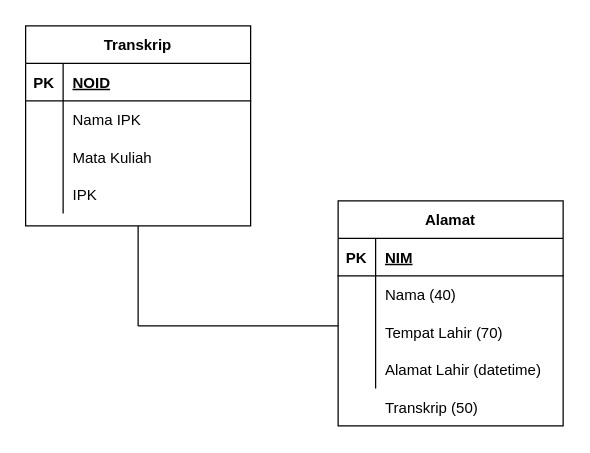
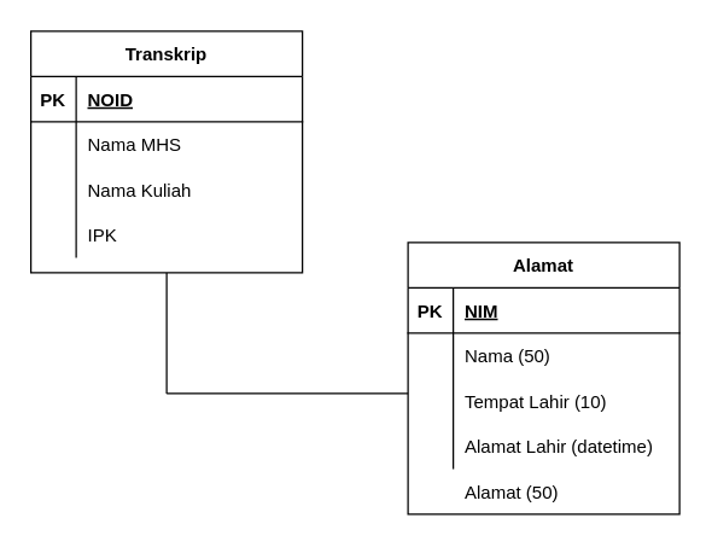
  <mxCell id="0" />
  <mxCell id="1" parent="0" />
  <mxCell id="2" value="Alamat" style="shape=table;startSize=30;container=1;collapsible=1;childLayout=tableLayout;fixedRows=1;rowLines=0;fontStyle=1;align=center;resizeLast=1;fillColor=none;" vertex="1" parent="1"><mxGeometry x="270" y="160" width="180" height="180" as="geometry" /></mxCell>
  <mxCell id="3" value="" style="shape=tableRow;horizontal=0;startSize=0;swimlaneHead=0;swimlaneBody=0;fillColor=none;collapsible=0;dropTarget=0;points=[[0,0.5],[1,0.5]];portConstraint=eastwest;top=0;left=0;right=0;bottom=1;" vertex="1" parent="2"><mxGeometry y="30" width="180" height="30" as="geometry" /></mxCell>
  <mxCell id="4" value="PK" style="shape=partialRectangle;connectable=0;fillColor=none;top=0;left=0;bottom=0;right=0;fontStyle=1;overflow=hidden;" vertex="1" parent="3"><mxGeometry width="30" height="30" as="geometry"><mxRectangle width="30" height="30" as="alternateBounds" /></mxGeometry></mxCell>
  <mxCell id="5" value="NIM" style="shape=partialRectangle;connectable=0;fillColor=none;top=0;left=0;bottom=0;right=0;align=left;spacingLeft=6;fontStyle=5;overflow=hidden;" vertex="1" parent="3"><mxGeometry x="30" width="150" height="30" as="geometry"><mxRectangle width="150" height="30" as="alternateBounds" /></mxGeometry></mxCell>
  <mxCell id="6" value="" style="shape=tableRow;horizontal=0;startSize=0;swimlaneHead=0;swimlaneBody=0;fillColor=none;collapsible=0;dropTarget=0;points=[[0,0.5],[1,0.5]];portConstraint=eastwest;top=0;left=0;right=0;bottom=0;" vertex="1" parent="2"><mxGeometry y="60" width="180" height="30" as="geometry" /></mxCell>
  <mxCell id="7" value="" style="shape=partialRectangle;connectable=0;fillColor=none;top=0;left=0;bottom=0;right=0;editable=1;overflow=hidden;" vertex="1" parent="6"><mxGeometry width="30" height="30" as="geometry"><mxRectangle width="30" height="30" as="alternateBounds" /></mxGeometry></mxCell>
- <mxCell id="8" value="Nama (40)" style="shape=partialRectangle;connectable=0;fillColor=none;top=0;left=0;bottom=0;right=0;align=left;spacingLeft=6;overflow=hidden;" vertex="1" parent="6"><mxGeometry x="30" width="150" height="30" as="geometry"><mxRectangle width="150" height="30" as="alternateBounds" /></mxGeometry></mxCell>
+ <mxCell id="8" value="Nama (50)" style="shape=partialRectangle;connectable=0;fillColor=none;top=0;left=0;bottom=0;right=0;align=left;spacingLeft=6;overflow=hidden;" vertex="1" parent="6"><mxGeometry x="30" width="150" height="30" as="geometry"><mxRectangle width="150" height="30" as="alternateBounds" /></mxGeometry></mxCell>
  <mxCell id="9" value="" style="shape=tableRow;horizontal=0;startSize=0;swimlaneHead=0;swimlaneBody=0;fillColor=none;collapsible=0;dropTarget=0;points=[[0,0.5],[1,0.5]];portConstraint=eastwest;top=0;left=0;right=0;bottom=0;" vertex="1" parent="2"><mxGeometry y="90" width="180" height="30" as="geometry" /></mxCell>
  <mxCell id="10" value="" style="shape=partialRectangle;connectable=0;fillColor=none;top=0;left=0;bottom=0;right=0;editable=1;overflow=hidden;" vertex="1" parent="9"><mxGeometry width="30" height="30" as="geometry"><mxRectangle width="30" height="30" as="alternateBounds" /></mxGeometry></mxCell>
- <mxCell id="11" value="Tempat Lahir (70)" style="shape=partialRectangle;connectable=0;fillColor=none;top=0;left=0;bottom=0;right=0;align=left;spacingLeft=6;overflow=hidden;" vertex="1" parent="9"><mxGeometry x="30" width="150" height="30" as="geometry"><mxRectangle width="150" height="30" as="alternateBounds" /></mxGeometry></mxCell>
+ <mxCell id="11" value="Tempat Lahir (10)" style="shape=partialRectangle;connectable=0;fillColor=none;top=0;left=0;bottom=0;right=0;align=left;spacingLeft=6;overflow=hidden;" vertex="1" parent="9"><mxGeometry x="30" width="150" height="30" as="geometry"><mxRectangle width="150" height="30" as="alternateBounds" /></mxGeometry></mxCell>
  <mxCell id="12" value="" style="shape=tableRow;horizontal=0;startSize=0;swimlaneHead=0;swimlaneBody=0;fillColor=none;collapsible=0;dropTarget=0;points=[[0,0.5],[1,0.5]];portConstraint=eastwest;top=0;left=0;right=0;bottom=0;" vertex="1" parent="2"><mxGeometry y="120" width="180" height="30" as="geometry" /></mxCell>
  <mxCell id="13" value="" style="shape=partialRectangle;connectable=0;fillColor=none;top=0;left=0;bottom=0;right=0;editable=1;overflow=hidden;" vertex="1" parent="12"><mxGeometry width="30" height="30" as="geometry"><mxRectangle width="30" height="30" as="alternateBounds" /></mxGeometry></mxCell>
  <mxCell id="14" value="Alamat Lahir (datetime)" style="shape=partialRectangle;connectable=0;fillColor=none;top=0;left=0;bottom=0;right=0;align=left;spacingLeft=6;overflow=hidden;" vertex="1" parent="12"><mxGeometry x="30" width="150" height="30" as="geometry"><mxRectangle width="150" height="30" as="alternateBounds" /></mxGeometry></mxCell>
  <mxCell id="15" value="Transkrip" style="shape=table;startSize=30;container=1;collapsible=1;childLayout=tableLayout;fixedRows=1;rowLines=0;fontStyle=1;align=center;resizeLast=1;fillColor=none;" vertex="1" parent="1"><mxGeometry x="20" y="20" width="180" height="160" as="geometry" /></mxCell>
  <mxCell id="16" value="" style="shape=tableRow;horizontal=0;startSize=0;swimlaneHead=0;swimlaneBody=0;fillColor=none;collapsible=0;dropTarget=0;points=[[0,0.5],[1,0.5]];portConstraint=eastwest;top=0;left=0;right=0;bottom=1;" vertex="1" parent="15"><mxGeometry y="30" width="180" height="30" as="geometry" /></mxCell>
  <mxCell id="17" value="PK" style="shape=partialRectangle;connectable=0;fillColor=none;top=0;left=0;bottom=0;right=0;fontStyle=1;overflow=hidden;" vertex="1" parent="16"><mxGeometry width="30" height="30" as="geometry"><mxRectangle width="30" height="30" as="alternateBounds" /></mxGeometry></mxCell>
  <mxCell id="18" value="NOID" style="shape=partialRectangle;connectable=0;fillColor=none;top=0;left=0;bottom=0;right=0;align=left;spacingLeft=6;fontStyle=5;overflow=hidden;" vertex="1" parent="16"><mxGeometry x="30" width="150" height="30" as="geometry"><mxRectangle width="150" height="30" as="alternateBounds" /></mxGeometry></mxCell>
  <mxCell id="19" value="" style="shape=tableRow;horizontal=0;startSize=0;swimlaneHead=0;swimlaneBody=0;fillColor=none;collapsible=0;dropTarget=0;points=[[0,0.5],[1,0.5]];portConstraint=eastwest;top=0;left=0;right=0;bottom=0;" vertex="1" parent="15"><mxGeometry y="60" width="180" height="30" as="geometry" /></mxCell>
  <mxCell id="20" value="" style="shape=partialRectangle;connectable=0;fillColor=none;top=0;left=0;bottom=0;right=0;editable=1;overflow=hidden;" vertex="1" parent="19"><mxGeometry width="30" height="30" as="geometry"><mxRectangle width="30" height="30" as="alternateBounds" /></mxGeometry></mxCell>
- <mxCell id="21" value="Nama IPK" style="shape=partialRectangle;connectable=0;fillColor=none;top=0;left=0;bottom=0;right=0;align=left;spacingLeft=6;overflow=hidden;" vertex="1" parent="19"><mxGeometry x="30" width="150" height="30" as="geometry"><mxRectangle width="150" height="30" as="alternateBounds" /></mxGeometry></mxCell>
+ <mxCell id="21" value="Nama MHS" style="shape=partialRectangle;connectable=0;fillColor=none;top=0;left=0;bottom=0;right=0;align=left;spacingLeft=6;overflow=hidden;" vertex="1" parent="19"><mxGeometry x="30" width="150" height="30" as="geometry"><mxRectangle width="150" height="30" as="alternateBounds" /></mxGeometry></mxCell>
  <mxCell id="22" value="" style="shape=tableRow;horizontal=0;startSize=0;swimlaneHead=0;swimlaneBody=0;fillColor=none;collapsible=0;dropTarget=0;points=[[0,0.5],[1,0.5]];portConstraint=eastwest;top=0;left=0;right=0;bottom=0;" vertex="1" parent="15"><mxGeometry y="90" width="180" height="30" as="geometry" /></mxCell>
  <mxCell id="23" value="" style="shape=partialRectangle;connectable=0;fillColor=none;top=0;left=0;bottom=0;right=0;editable=1;overflow=hidden;" vertex="1" parent="22"><mxGeometry width="30" height="30" as="geometry"><mxRectangle width="30" height="30" as="alternateBounds" /></mxGeometry></mxCell>
- <mxCell id="24" value="Mata Kuliah" style="shape=partialRectangle;connectable=0;fillColor=none;top=0;left=0;bottom=0;right=0;align=left;spacingLeft=6;overflow=hidden;" vertex="1" parent="22"><mxGeometry x="30" width="150" height="30" as="geometry"><mxRectangle width="150" height="30" as="alternateBounds" /></mxGeometry></mxCell>
+ <mxCell id="24" value="Nama Kuliah" style="shape=partialRectangle;connectable=0;fillColor=none;top=0;left=0;bottom=0;right=0;align=left;spacingLeft=6;overflow=hidden;" vertex="1" parent="22"><mxGeometry x="30" width="150" height="30" as="geometry"><mxRectangle width="150" height="30" as="alternateBounds" /></mxGeometry></mxCell>
  <mxCell id="25" value="" style="shape=tableRow;horizontal=0;startSize=0;swimlaneHead=0;swimlaneBody=0;fillColor=none;collapsible=0;dropTarget=0;points=[[0,0.5],[1,0.5]];portConstraint=eastwest;top=0;left=0;right=0;bottom=0;" vertex="1" parent="15"><mxGeometry y="120" width="180" height="30" as="geometry" /></mxCell>
  <mxCell id="26" value="" style="shape=partialRectangle;connectable=0;fillColor=none;top=0;left=0;bottom=0;right=0;editable=1;overflow=hidden;" vertex="1" parent="25"><mxGeometry width="30" height="30" as="geometry"><mxRectangle width="30" height="30" as="alternateBounds" /></mxGeometry></mxCell>
  <mxCell id="27" value="IPK" style="shape=partialRectangle;connectable=0;fillColor=none;top=0;left=0;bottom=0;right=0;align=left;spacingLeft=6;overflow=hidden;" vertex="1" parent="25"><mxGeometry x="30" width="150" height="30" as="geometry"><mxRectangle width="150" height="30" as="alternateBounds" /></mxGeometry></mxCell>
  <mxCell id="28" value="" style="endArrow=none;html=1;rounded=0;exitX=0.5;exitY=1;exitDx=0;exitDy=0;" edge="1" parent="1" source="15"><mxGeometry relative="1" as="geometry"><mxPoint x="100" y="230" as="sourcePoint" /><mxPoint x="110" y="260" as="targetPoint" /></mxGeometry></mxCell>
  <mxCell id="29" value="" style="endArrow=none;html=1;rounded=0;" edge="1" parent="1"><mxGeometry relative="1" as="geometry"><mxPoint x="110" y="260" as="sourcePoint" /><mxPoint x="270" y="260" as="targetPoint" /></mxGeometry></mxCell>
  <mxCell id="30" value="" style="shape=tableRow;horizontal=0;startSize=0;swimlaneHead=0;swimlaneBody=0;fillColor=none;collapsible=0;dropTarget=0;points=[[0,0.5],[1,0.5]];portConstraint=eastwest;top=0;left=0;right=0;bottom=0;" vertex="1" parent="1"><mxGeometry x="270" y="310" width="180" height="30" as="geometry" /></mxCell>
  <mxCell id="31" value="" style="shape=partialRectangle;connectable=0;fillColor=none;top=0;left=0;bottom=0;right=0;editable=1;overflow=hidden;" vertex="1" parent="30"><mxGeometry width="30" height="30" as="geometry"><mxRectangle width="30" height="30" as="alternateBounds" /></mxGeometry></mxCell>
- <mxCell id="32" value="Transkrip (50)" style="shape=partialRectangle;connectable=0;fillColor=none;top=0;left=0;bottom=0;right=0;align=left;spacingLeft=6;overflow=hidden;" vertex="1" parent="30"><mxGeometry x="30" width="150" height="30" as="geometry"><mxRectangle width="150" height="30" as="alternateBounds" /></mxGeometry></mxCell>
+ <mxCell id="32" value="Alamat (50)" style="shape=partialRectangle;connectable=0;fillColor=none;top=0;left=0;bottom=0;right=0;align=left;spacingLeft=6;overflow=hidden;" vertex="1" parent="30"><mxGeometry x="30" width="150" height="30" as="geometry"><mxRectangle width="150" height="30" as="alternateBounds" /></mxGeometry></mxCell>
